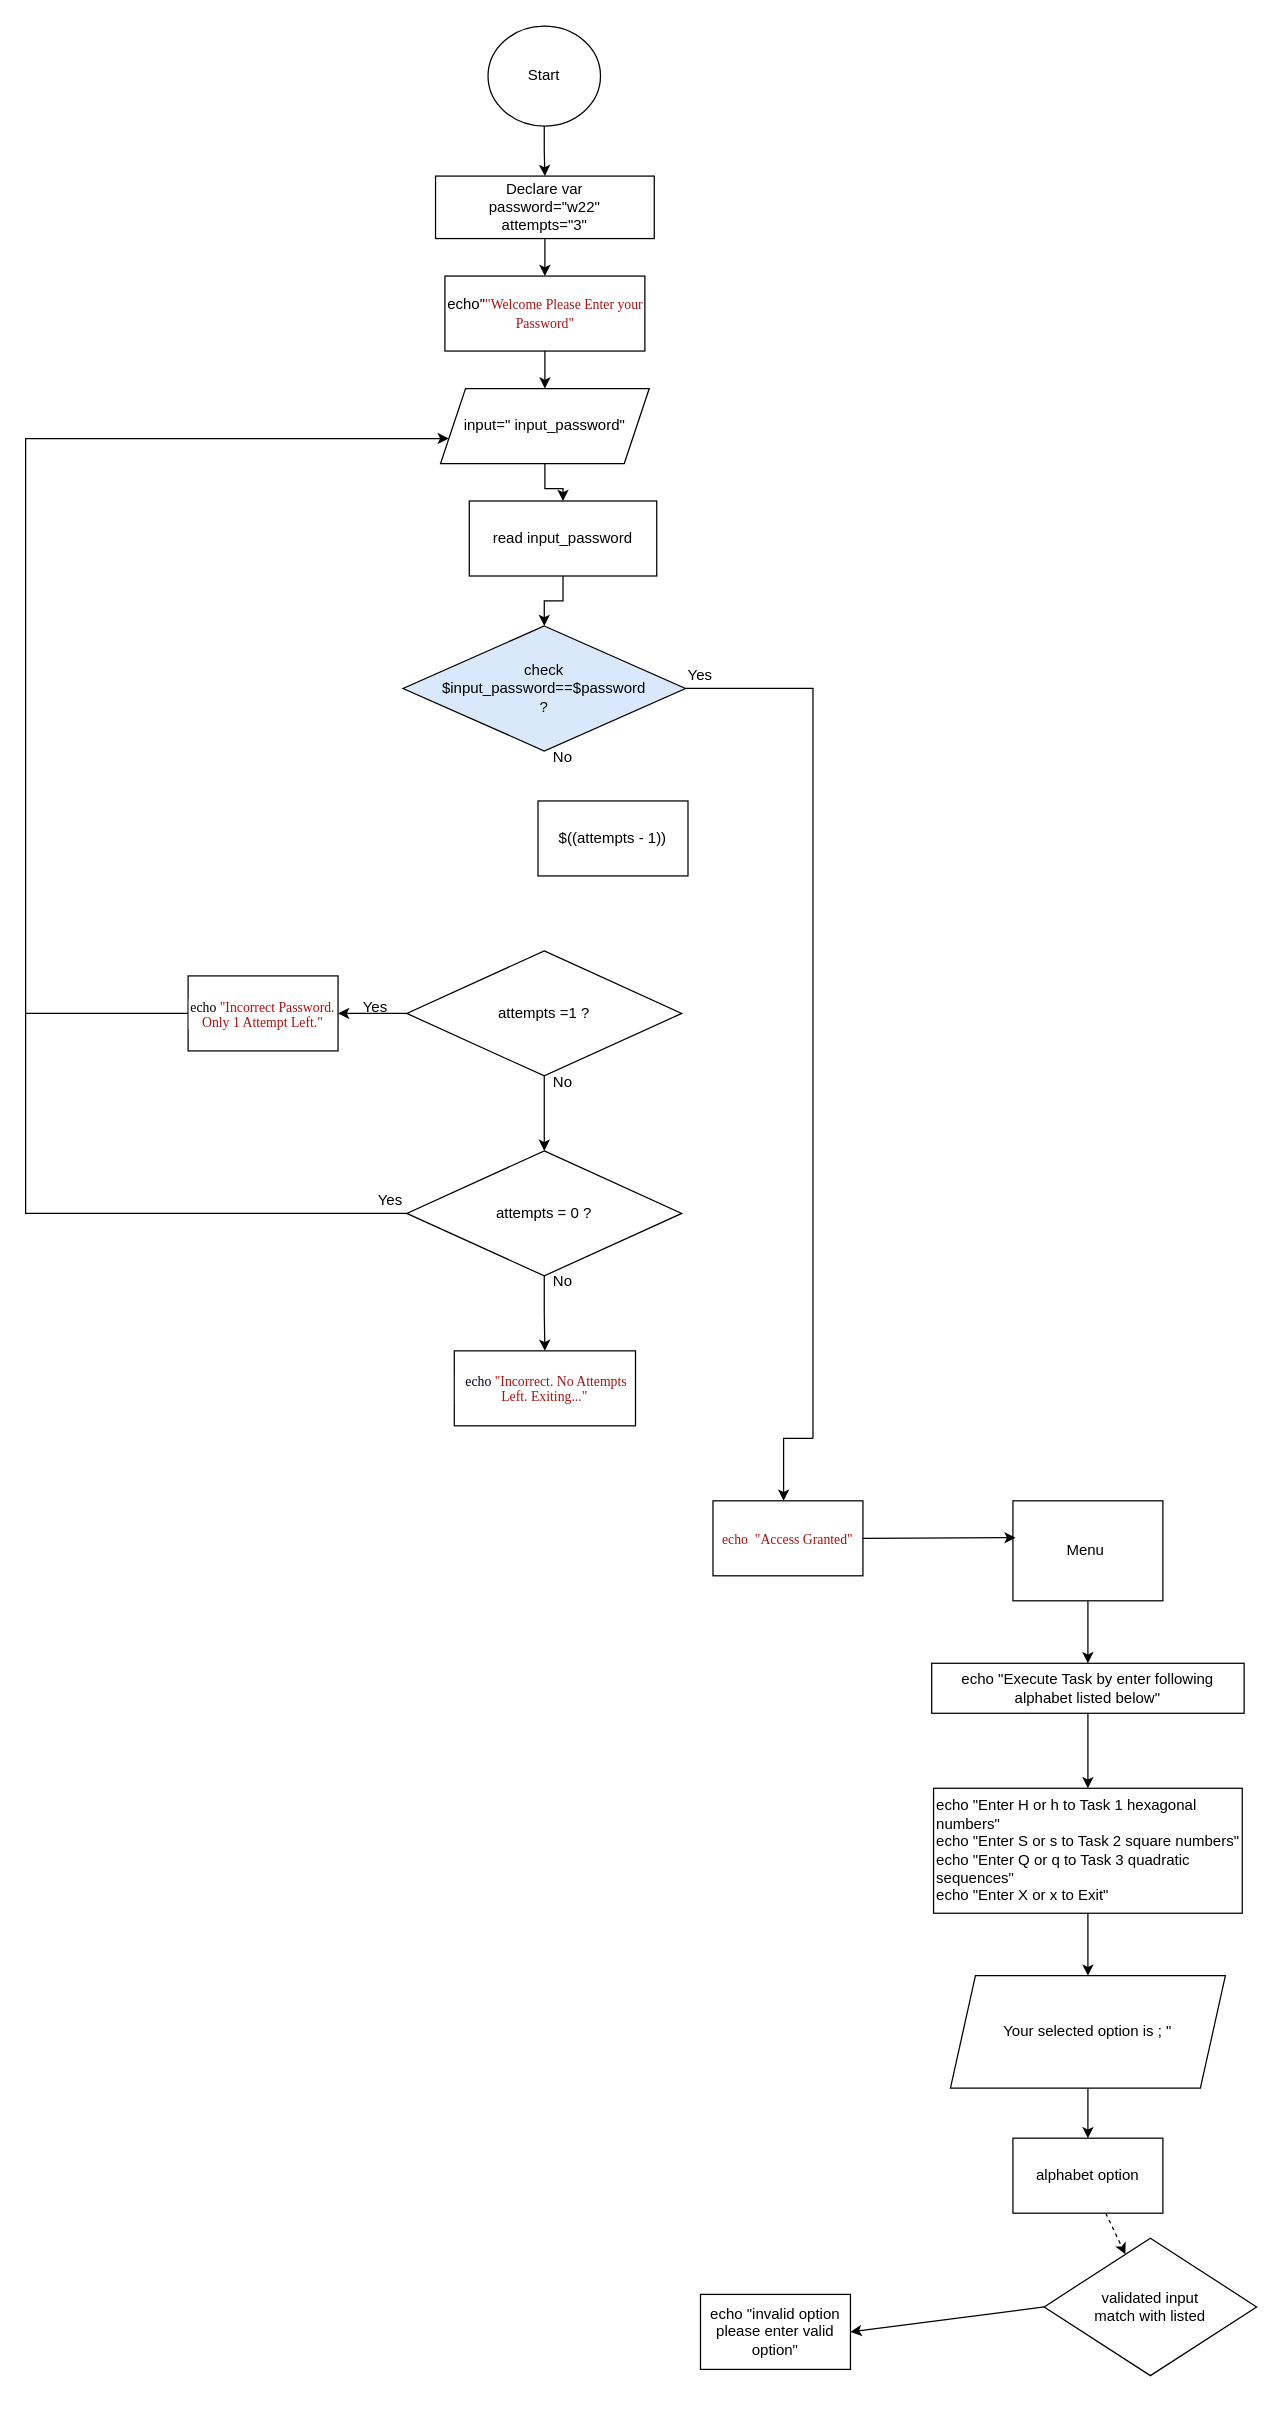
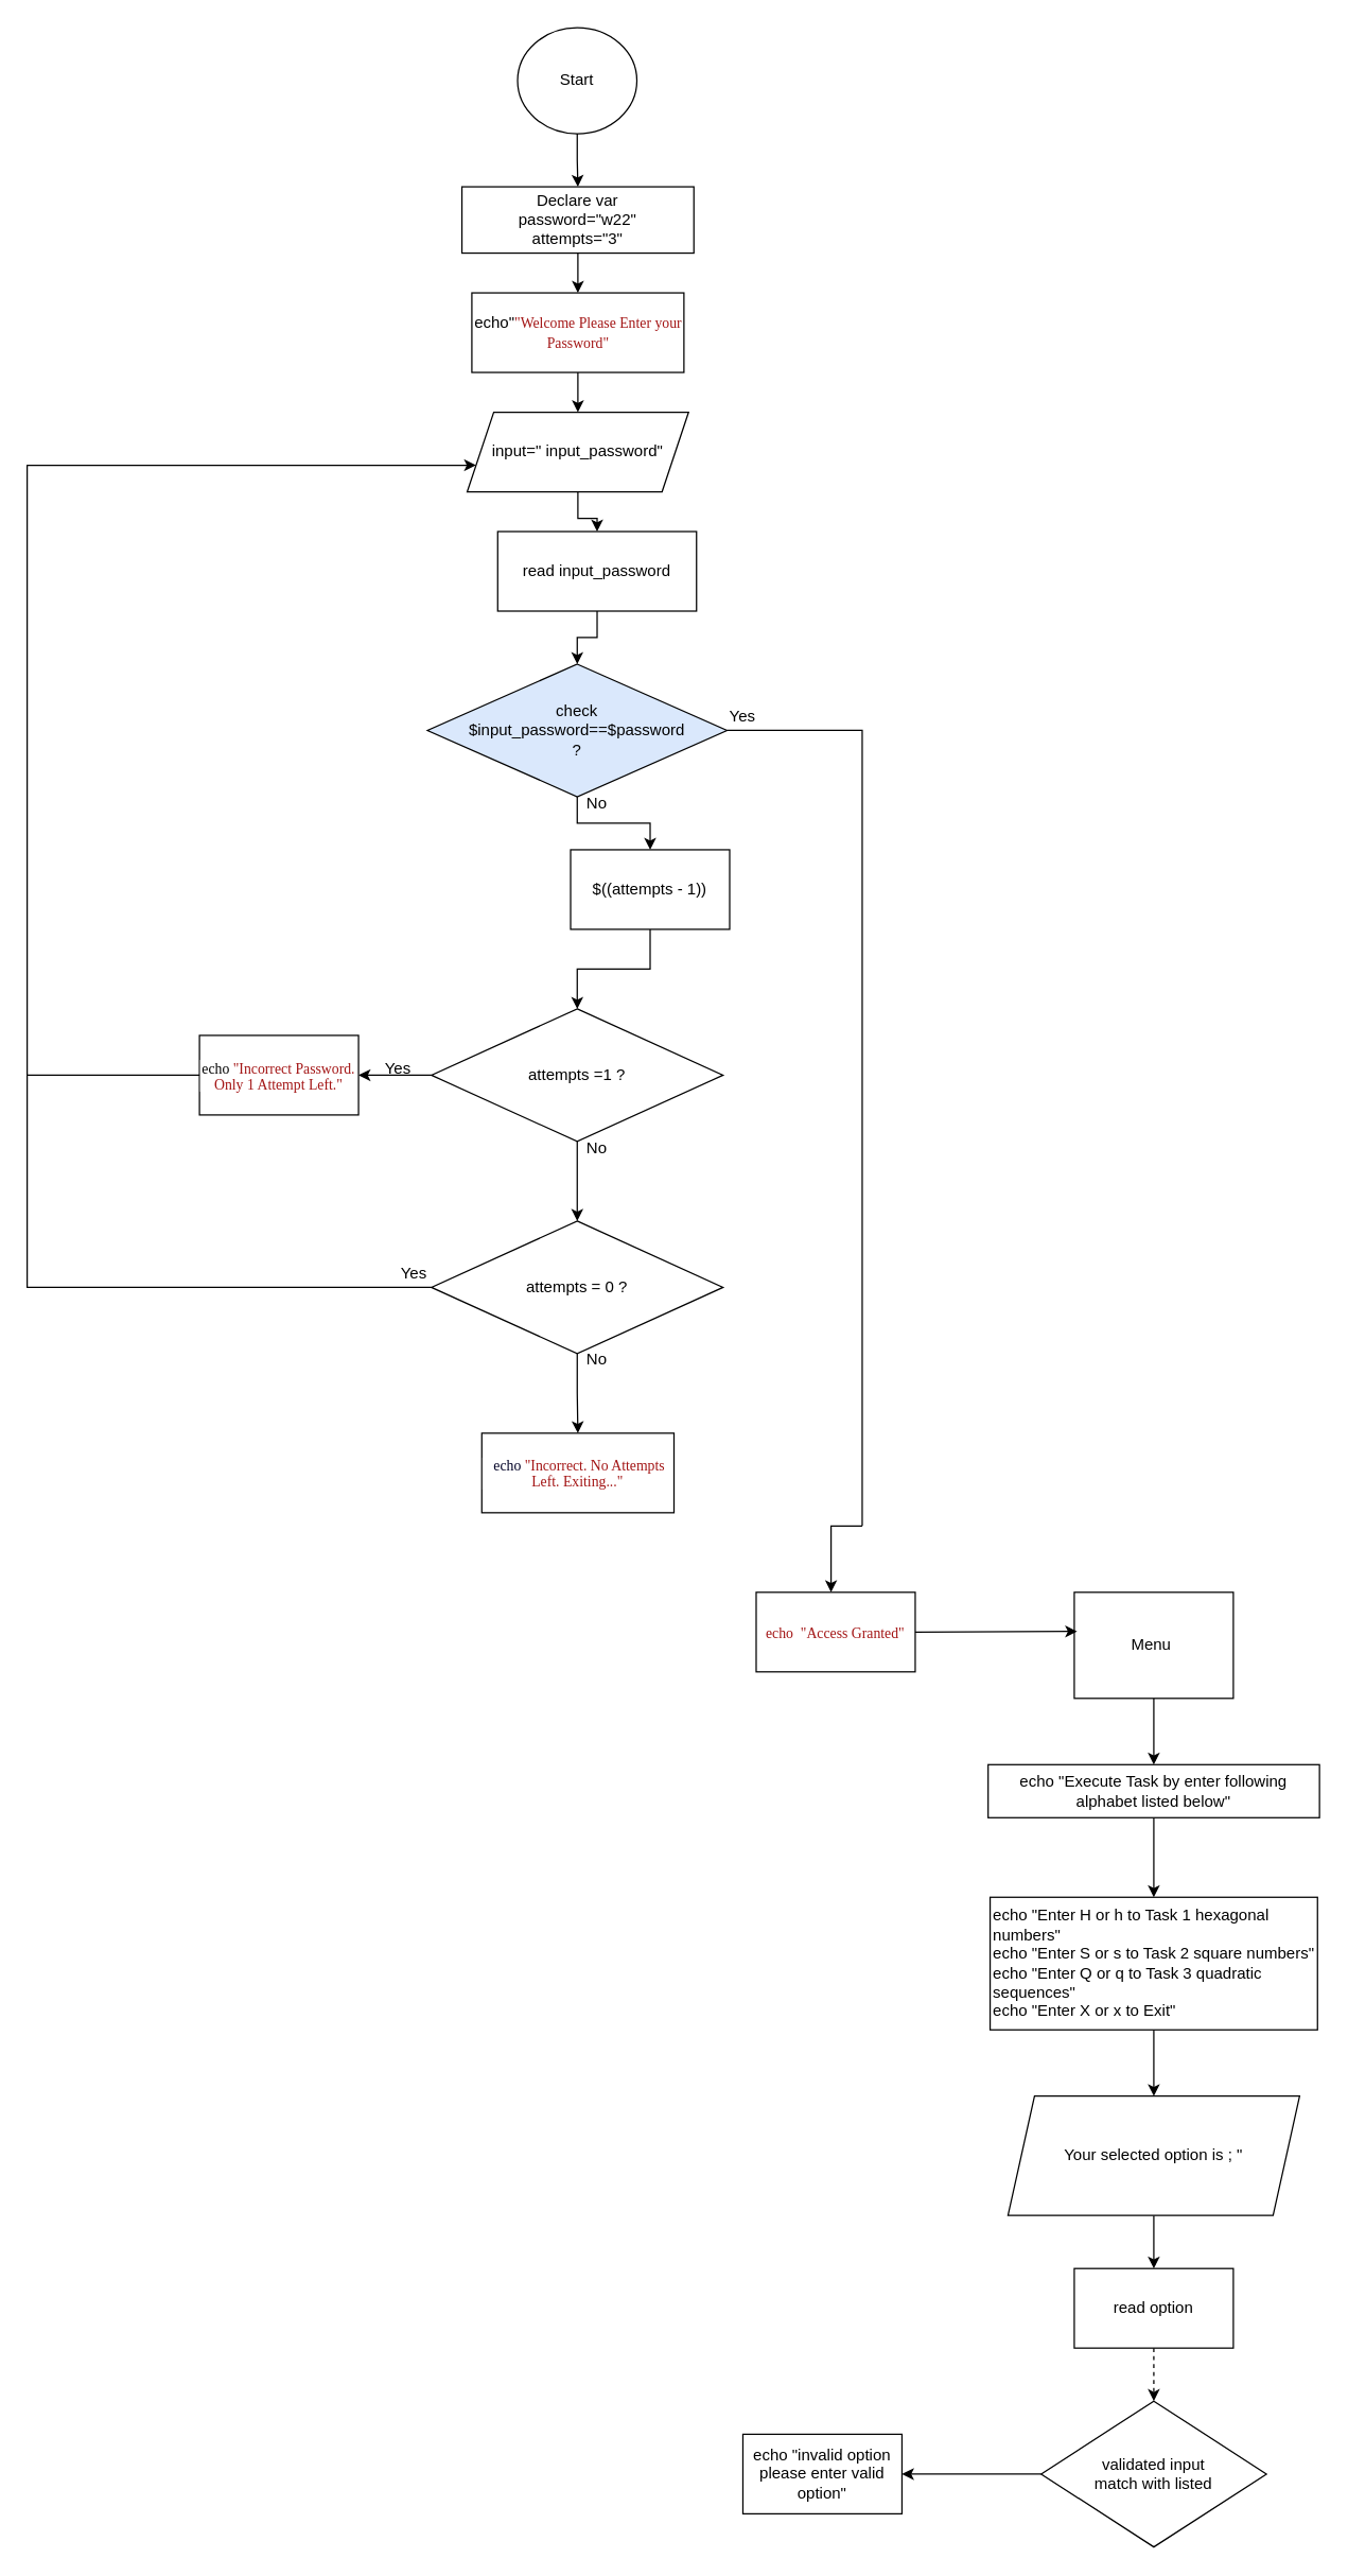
  <mxCell id="0" />
  <mxCell id="1" parent="0" />
  <mxCell id="2" value="" style="edgeStyle=orthogonalEdgeStyle;rounded=0;orthogonalLoop=1;jettySize=auto;html=1;" edge="1" parent="1" source="3" target="5"><mxGeometry relative="1" as="geometry" /></mxCell>
  <mxCell id="3" value="Start" style="ellipse;whiteSpace=wrap;html=1;" vertex="1" parent="1"><mxGeometry x="390" y="20" width="90" height="80" as="geometry" /></mxCell>
  <mxCell id="4" value="" style="edgeStyle=orthogonalEdgeStyle;rounded=0;orthogonalLoop=1;jettySize=auto;html=1;" edge="1" parent="1" source="5" target="7"><mxGeometry relative="1" as="geometry" /></mxCell>
  <mxCell id="5" value="Declare var&lt;div&gt;password=&quot;w22&quot;&lt;/div&gt;&lt;div&gt;attempts=&quot;3&quot;&lt;/div&gt;" style="rounded=0;whiteSpace=wrap;html=1;" vertex="1" parent="1"><mxGeometry x="348" y="140" width="175" height="50" as="geometry" /></mxCell>
  <mxCell id="6" value="" style="edgeStyle=orthogonalEdgeStyle;rounded=0;orthogonalLoop=1;jettySize=auto;html=1;" edge="1" parent="1" source="7" target="9"><mxGeometry relative="1" as="geometry" /></mxCell>
  <mxCell id="7" value="echo&quot;&lt;span style=&quot;color: rgb(163, 21, 21); font-family: Menlo; font-size: 11px; background-color: rgb(255, 255, 255);&quot;&gt;&quot;Welcome Please Enter your Password&quot;&lt;/span&gt;" style="rounded=0;whiteSpace=wrap;html=1;" vertex="1" parent="1"><mxGeometry x="355.5" y="220" width="160" height="60" as="geometry" /></mxCell>
  <mxCell id="8" value="" style="edgeStyle=orthogonalEdgeStyle;rounded=0;orthogonalLoop=1;jettySize=auto;html=1;" edge="1" parent="1" source="9" target="13"><mxGeometry relative="1" as="geometry" /></mxCell>
  <mxCell id="9" value="input=&quot; input_password&quot;" style="shape=parallelogram;perimeter=parallelogramPerimeter;whiteSpace=wrap;html=1;fixedSize=1;" vertex="1" parent="1"><mxGeometry x="352" y="310" width="167" height="60" as="geometry" /></mxCell>
+ <mxCell id="10" value="" style="edgeStyle=orthogonalEdgeStyle;rounded=0;orthogonalLoop=1;jettySize=auto;html=1;" edge="1" parent="1" source="11" target="19"><mxGeometry relative="1" as="geometry" /></mxCell>
  <mxCell id="11" value="check&lt;div&gt;$input_password==$password&lt;/div&gt;&lt;div&gt;?&lt;/div&gt;" style="rhombus;whiteSpace=wrap;html=1;fillColor=#dae8fc;" vertex="1" parent="1"><mxGeometry x="322" y="500" width="226" height="100" as="geometry" /></mxCell>
  <mxCell id="12" value="" style="edgeStyle=orthogonalEdgeStyle;rounded=0;orthogonalLoop=1;jettySize=auto;html=1;" edge="1" parent="1" source="13" target="11"><mxGeometry relative="1" as="geometry" /></mxCell>
  <mxCell id="13" value="read input_password" style="rounded=0;whiteSpace=wrap;html=1;" vertex="1" parent="1"><mxGeometry x="375" y="400" width="150" height="60" as="geometry" /></mxCell>
  <mxCell id="14" value="&lt;p style=&quot;margin: 0px; font-style: normal; font-variant-caps: normal; font-stretch: normal; font-size: 11px; line-height: normal; font-family: Menlo; font-size-adjust: none; font-kerning: auto; font-variant-alternates: normal; font-variant-ligatures: normal; font-variant-numeric: normal; font-variant-east-asian: normal; font-variant-position: normal; font-feature-settings: normal; font-optical-sizing: auto; font-variation-settings: normal; background-color: rgb(255, 255, 255); color: rgb(163, 21, 21);&quot;&gt;&lt;span style=&quot;color: rgb(0, 0, 0);&quot;&gt;&amp;nbsp;&lt;/span&gt;&lt;span style=&quot;caret-color: rgb(0, 0, 255); color: rgb(0, 0, 0);&quot;&gt;&lt;font color=&quot;rgb(0, 0, 255)&quot;&gt;echo&lt;/font&gt;&lt;/span&gt;&lt;span style=&quot;color: rgb(0, 0, 0);&quot;&gt;&amp;nbsp;&lt;/span&gt;&quot;Incorrect. No Attempts Left. Exiting...&quot;&lt;/p&gt;" style="rounded=0;whiteSpace=wrap;html=1;" vertex="1" parent="1"><mxGeometry x="363" y="1080" width="145" height="60" as="geometry" /></mxCell>
  <mxCell id="15" value="" style="edgeStyle=orthogonalEdgeStyle;rounded=0;orthogonalLoop=1;jettySize=auto;html=1;" edge="1" parent="1" source="17" target="22"><mxGeometry relative="1" as="geometry" /></mxCell>
  <mxCell id="16" value="" style="edgeStyle=orthogonalEdgeStyle;rounded=0;orthogonalLoop=1;jettySize=auto;html=1;" edge="1" parent="1" source="17" target="25"><mxGeometry relative="1" as="geometry" /></mxCell>
  <mxCell id="17" value="attempts =1 ?" style="rhombus;whiteSpace=wrap;html=1;" vertex="1" parent="1"><mxGeometry x="325" y="760" width="220" height="100" as="geometry" /></mxCell>
+ <mxCell id="18" value="" style="edgeStyle=orthogonalEdgeStyle;rounded=0;orthogonalLoop=1;jettySize=auto;html=1;" edge="1" parent="1" source="19" target="17"><mxGeometry relative="1" as="geometry" /></mxCell>
  <mxCell id="19" value="$((attempts - 1))" style="rounded=0;whiteSpace=wrap;html=1;" vertex="1" parent="1"><mxGeometry x="430" y="640" width="120" height="60" as="geometry" /></mxCell>
  <mxCell id="20" value="" style="edgeStyle=orthogonalEdgeStyle;rounded=0;orthogonalLoop=1;jettySize=auto;html=1;" edge="1" parent="1" source="22" target="14"><mxGeometry relative="1" as="geometry" /></mxCell>
  <mxCell id="21" value="" style="edgeStyle=orthogonalEdgeStyle;rounded=0;orthogonalLoop=1;jettySize=auto;html=1;" edge="1" parent="1" source="22" target="9"><mxGeometry relative="1" as="geometry"><mxPoint x="230" y="350" as="targetPoint" /><Array as="points"><mxPoint x="20" y="970" /><mxPoint x="20" y="350" /></Array></mxGeometry></mxCell>
  <mxCell id="22" value="attempts = 0 ?" style="rhombus;whiteSpace=wrap;html=1;" vertex="1" parent="1"><mxGeometry x="325" y="920" width="220" height="100" as="geometry" /></mxCell>
  <mxCell id="23" value="" style="endArrow=none;html=1;rounded=0;exitX=1;exitY=0.5;exitDx=0;exitDy=0;" edge="1" parent="1" source="11"><mxGeometry width="50" height="50" relative="1" as="geometry"><mxPoint x="670" y="580" as="sourcePoint" /><mxPoint x="650" y="1150" as="targetPoint" /><Array as="points"><mxPoint x="650" y="550" /></Array></mxGeometry></mxCell>
  <mxCell id="24" value="" style="endArrow=classic;html=1;rounded=0;" edge="1" parent="1"><mxGeometry width="50" height="50" relative="1" as="geometry"><mxPoint x="650" y="1150" as="sourcePoint" /><mxPoint x="626.5" y="1200" as="targetPoint" /><Array as="points"><mxPoint x="626.5" y="1150" /></Array></mxGeometry></mxCell>
  <mxCell id="25" value="&lt;p style=&quot;margin: 0px; font-style: normal; font-variant-caps: normal; font-stretch: normal; font-size: 11px; line-height: normal; font-family: Menlo; font-size-adjust: none; font-kerning: auto; font-variant-alternates: normal; font-variant-ligatures: normal; font-variant-numeric: normal; font-variant-east-asian: normal; font-variant-position: normal; font-variant-emoji: normal; font-feature-settings: normal; font-optical-sizing: auto; font-variation-settings: normal; color: rgb(163, 21, 21); background-color: rgb(255, 255, 255);&quot;&gt;&lt;span style=&quot;color: #000000&quot;&gt;echo&amp;nbsp;&lt;/span&gt;&quot;Incorrect Password. Only 1 Attempt Left.&quot;&lt;/p&gt;" style="rounded=0;whiteSpace=wrap;html=1;" vertex="1" parent="1"><mxGeometry x="150" y="780" width="120" height="60" as="geometry" /></mxCell>
  <mxCell id="26" value="" style="endArrow=none;html=1;rounded=0;" edge="1" parent="1"><mxGeometry width="50" height="50" relative="1" as="geometry"><mxPoint x="20" y="810" as="sourcePoint" /><mxPoint x="150" y="810" as="targetPoint" /><Array as="points"><mxPoint x="50" y="810" /><mxPoint x="110" y="810" /></Array></mxGeometry></mxCell>
  <mxCell id="27" value="No" style="text;html=1;align=center;verticalAlign=middle;whiteSpace=wrap;rounded=0;" vertex="1" parent="1"><mxGeometry x="420" y="850" width="60" height="30" as="geometry" /></mxCell>
  <mxCell id="28" value="Yes" style="text;html=1;align=center;verticalAlign=middle;whiteSpace=wrap;rounded=0;" vertex="1" parent="1"><mxGeometry x="270" y="790" width="60" height="30" as="geometry" /></mxCell>
  <mxCell id="29" value="No" style="text;html=1;align=center;verticalAlign=middle;whiteSpace=wrap;rounded=0;" vertex="1" parent="1"><mxGeometry x="420" y="590" width="60" height="30" as="geometry" /></mxCell>
  <mxCell id="30" value="Yes" style="text;html=1;align=center;verticalAlign=middle;whiteSpace=wrap;rounded=0;" vertex="1" parent="1"><mxGeometry x="530" y="525" width="60" height="30" as="geometry" /></mxCell>
  <mxCell id="31" value="Yes" style="text;html=1;align=center;verticalAlign=middle;whiteSpace=wrap;rounded=0;" vertex="1" parent="1"><mxGeometry x="282" y="945" width="60" height="30" as="geometry" /></mxCell>
  <mxCell id="32" value="No" style="text;html=1;align=center;verticalAlign=middle;whiteSpace=wrap;rounded=0;" vertex="1" parent="1"><mxGeometry x="420" y="1010" width="60" height="30" as="geometry" /></mxCell>
  <mxCell id="33" value="&lt;p style=&quot;margin: 0px; font-style: normal; font-variant-caps: normal; font-stretch: normal; font-size: 11px; line-height: normal; font-family: Menlo; font-size-adjust: none; font-kerning: auto; font-variant-alternates: normal; font-variant-ligatures: normal; font-variant-numeric: normal; font-variant-east-asian: normal; font-variant-position: normal; font-feature-settings: normal; font-optical-sizing: auto; font-variation-settings: normal; color: rgb(163, 21, 21); background-color: rgb(255, 255, 255);&quot;&gt;echo &amp;nbsp;&quot;Access Granted&quot;&lt;/p&gt;" style="rounded=0;whiteSpace=wrap;html=1;" vertex="1" parent="1"><mxGeometry x="570" y="1200" width="120" height="60" as="geometry" /></mxCell>
  <mxCell id="34" value="" style="edgeStyle=none;rounded=0;orthogonalLoop=1;jettySize=auto;html=1;" edge="1" parent="1" source="35" target="37"><mxGeometry relative="1" as="geometry" /></mxCell>
  <mxCell id="35" value="Menu&amp;nbsp;" style="whiteSpace=wrap;html=1;rounded=0;" vertex="1" parent="1"><mxGeometry x="810" y="1200" width="120" height="80" as="geometry" /></mxCell>
  <mxCell id="36" value="" style="edgeStyle=none;rounded=0;orthogonalLoop=1;jettySize=auto;html=1;" edge="1" parent="1" source="37" target="39"><mxGeometry relative="1" as="geometry" /></mxCell>
  <mxCell id="37" value="echo &quot;Execute Task by enter following alphabet listed below&quot;" style="rounded=0;whiteSpace=wrap;html=1;" vertex="1" parent="1"><mxGeometry x="745" y="1330" width="250" height="40" as="geometry" /></mxCell>
  <mxCell id="38" value="" style="edgeStyle=none;rounded=0;orthogonalLoop=1;jettySize=auto;html=1;" edge="1" parent="1" source="39" target="41"><mxGeometry relative="1" as="geometry" /></mxCell>
  <mxCell id="39" value="&lt;div&gt;echo &quot;Enter H or h to Task 1 hexagonal numbers&quot;&lt;/div&gt;&lt;div&gt;echo &quot;Enter S or s to Task 2 square numbers&quot;&lt;/div&gt;&lt;div&gt;echo &quot;Enter Q or q to Task 3 quadratic sequences&quot;&lt;/div&gt;&lt;div&gt;echo &quot;Enter X or x to Exit&quot;&lt;/div&gt;" style="rounded=0;whiteSpace=wrap;html=1;align=left;" vertex="1" parent="1"><mxGeometry x="746.5" y="1430" width="247" height="100" as="geometry" /></mxCell>
  <mxCell id="40" value="" style="edgeStyle=none;rounded=0;orthogonalLoop=1;jettySize=auto;html=1;" edge="1" parent="1" source="41" target="43"><mxGeometry relative="1" as="geometry" /></mxCell>
  <mxCell id="41" value="Your selected option is ; &quot;" style="shape=parallelogram;perimeter=parallelogramPerimeter;whiteSpace=wrap;html=1;fixedSize=1;" vertex="1" parent="1"><mxGeometry x="760" y="1580" width="220" height="90" as="geometry" /></mxCell>
  <mxCell id="42" value="" style="edgeStyle=none;rounded=0;orthogonalLoop=1;jettySize=auto;html=1;dashed=1;" edge="1" parent="1" source="43" target="44"><mxGeometry relative="1" as="geometry" /></mxCell>
- <mxCell id="43" value="alphabet option" style="rounded=0;whiteSpace=wrap;html=1;" vertex="1" parent="1"><mxGeometry x="810" y="1710" width="120" height="60" as="geometry" /></mxCell>
- <mxCell id="44" value="validated input&lt;div&gt;match with listed&lt;/div&gt;" style="rhombus;whiteSpace=wrap;html=1;" vertex="1" parent="1"><mxGeometry x="835" y="1790" width="170" height="110" as="geometry" /></mxCell>
+ <mxCell id="43" value="read option" style="rounded=0;whiteSpace=wrap;html=1;" vertex="1" parent="1"><mxGeometry x="810" y="1710" width="120" height="60" as="geometry" /></mxCell>
+ <mxCell id="44" value="validated input&lt;div&gt;match with listed&lt;/div&gt;" style="rhombus;whiteSpace=wrap;html=1;" vertex="1" parent="1"><mxGeometry x="785" y="1810" width="170" height="110" as="geometry" /></mxCell>
  <mxCell id="45" value="echo &quot;invalid option please enter valid option&quot;" style="rounded=0;whiteSpace=wrap;html=1;" vertex="1" parent="1"><mxGeometry x="560" y="1835" width="120" height="60" as="geometry" /></mxCell>
  <mxCell id="46" style="edgeStyle=none;rounded=0;orthogonalLoop=1;jettySize=auto;html=1;exitX=1;exitY=0.5;exitDx=0;exitDy=0;" edge="1" parent="1" source="45" target="45"><mxGeometry relative="1" as="geometry" /></mxCell>
  <mxCell id="47" value="" style="endArrow=classic;html=1;rounded=0;entryX=1;entryY=0.5;entryDx=0;entryDy=0;exitX=0;exitY=0.5;exitDx=0;exitDy=0;" edge="1" parent="1" source="44" target="45"><mxGeometry width="50" height="50" relative="1" as="geometry"><mxPoint x="785" y="1870" as="sourcePoint" /><mxPoint x="835" y="1820" as="targetPoint" /></mxGeometry></mxCell>
  <mxCell id="48" value="" style="endArrow=classic;html=1;rounded=0;entryX=0.018;entryY=0.369;entryDx=0;entryDy=0;entryPerimeter=0;" edge="1" parent="1" target="35"><mxGeometry width="50" height="50" relative="1" as="geometry"><mxPoint x="690" y="1230" as="sourcePoint" /><mxPoint x="740" y="1180" as="targetPoint" /></mxGeometry></mxCell>
